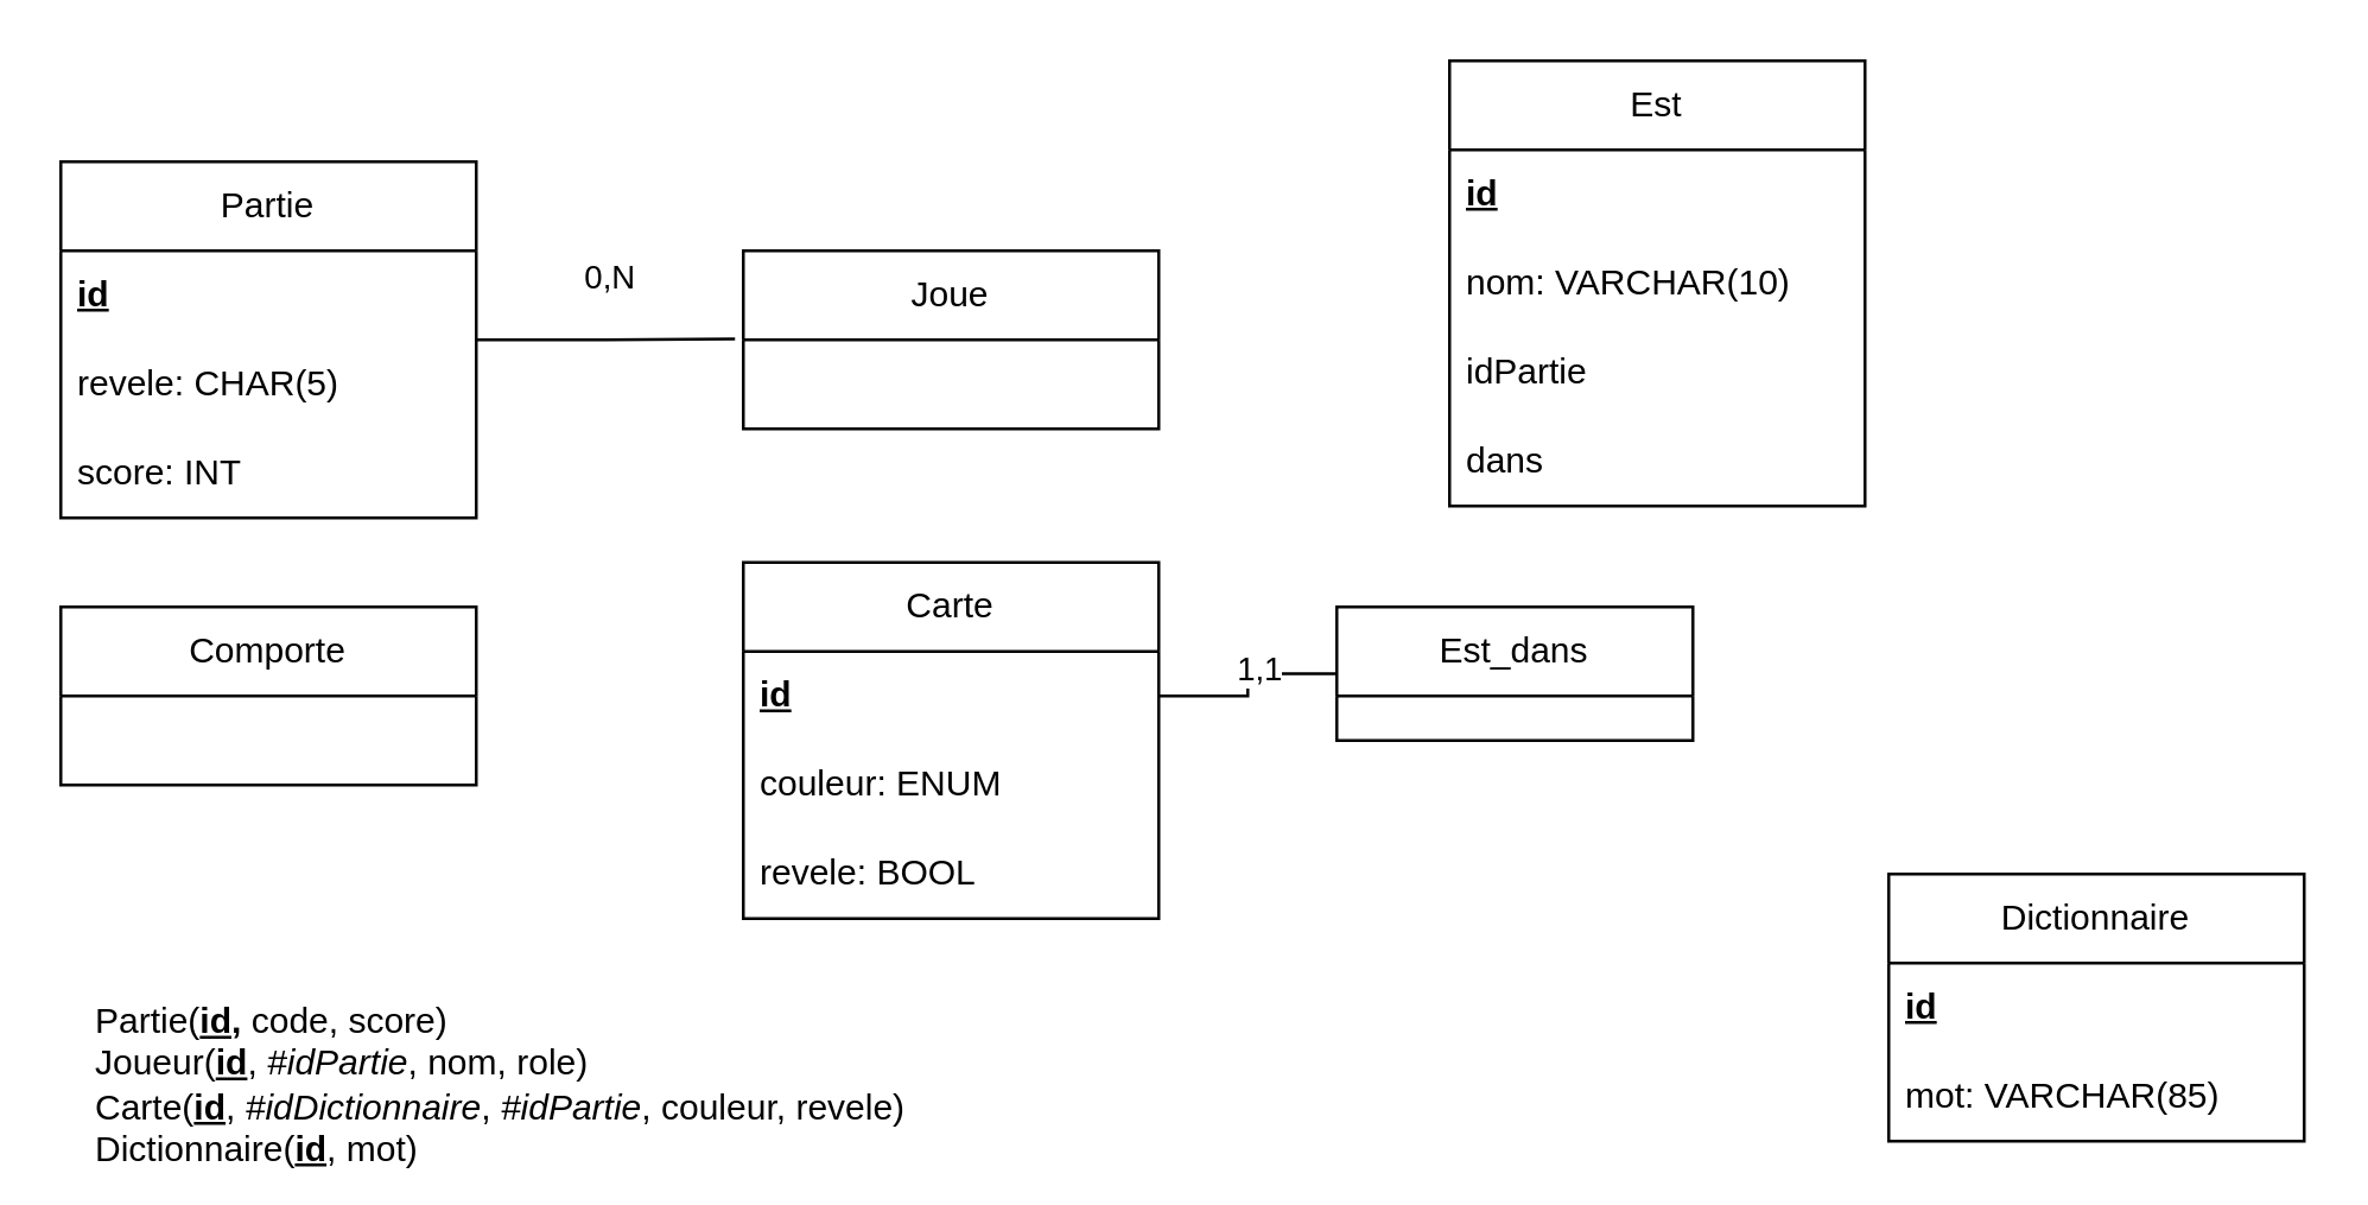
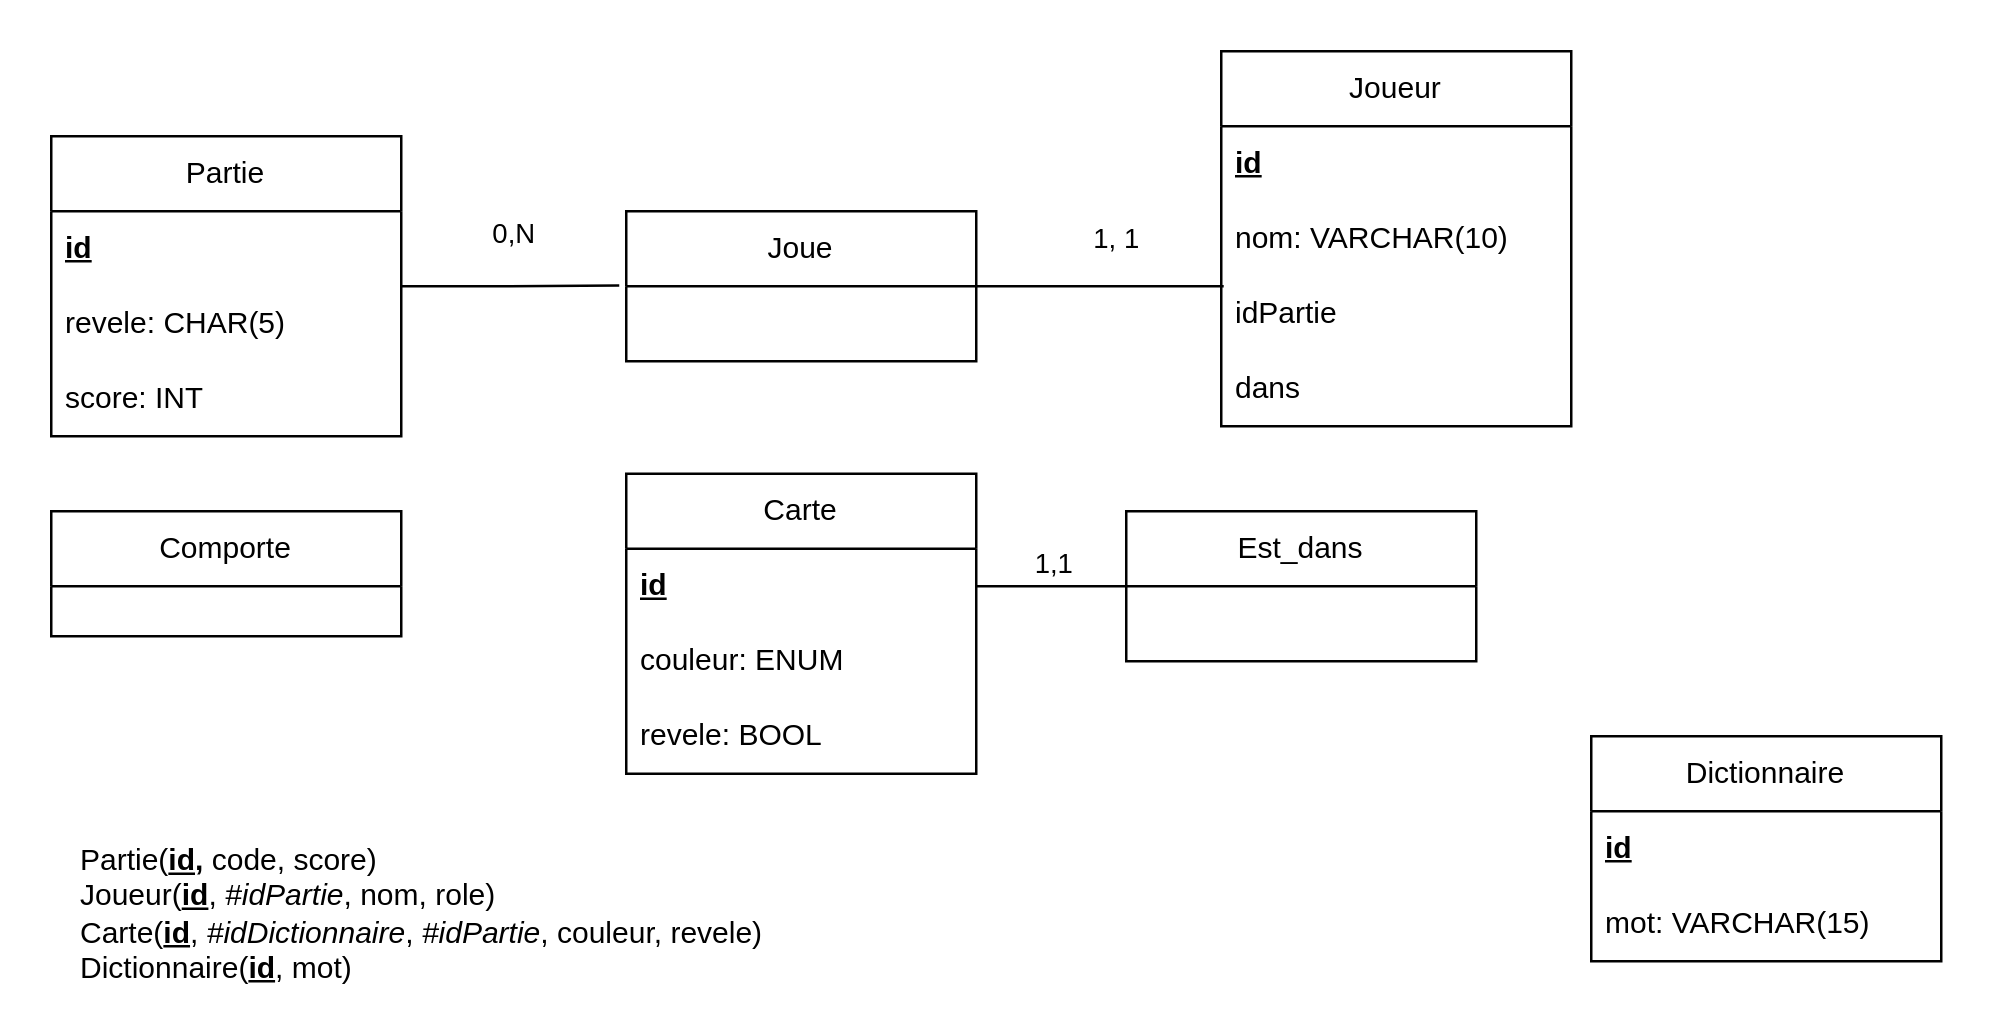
  <mxCell id="0" />
  <mxCell id="1" parent="0" />
  <mxCell id="2" value="Carte" style="swimlane;fontStyle=0;childLayout=stackLayout;horizontal=1;startSize=30;horizontalStack=0;resizeParent=1;resizeParentMax=0;resizeLast=0;collapsible=1;marginBottom=0;whiteSpace=wrap;html=1;" parent="1" vertex="1"><mxGeometry x="250" y="189" width="140" height="120" as="geometry"><mxRectangle x="210" y="370" width="60" height="30" as="alternateBounds" /></mxGeometry></mxCell>
  <mxCell id="3" value="&lt;b&gt;&lt;u&gt;id&lt;/u&gt;&lt;/b&gt;" style="text;strokeColor=none;fillColor=none;align=left;verticalAlign=middle;spacingLeft=4;spacingRight=4;overflow=hidden;points=[[0,0.5],[1,0.5]];portConstraint=eastwest;rotatable=0;whiteSpace=wrap;html=1;" parent="2" vertex="1"><mxGeometry y="30" width="140" height="30" as="geometry" /></mxCell>
  <mxCell id="4" value="couleur: ENUM" style="text;strokeColor=none;fillColor=none;align=left;verticalAlign=middle;spacingLeft=4;spacingRight=4;overflow=hidden;points=[[0,0.5],[1,0.5]];portConstraint=eastwest;rotatable=0;whiteSpace=wrap;html=1;" parent="2" vertex="1"><mxGeometry y="60" width="140" height="30" as="geometry" /></mxCell>
  <mxCell id="5" value="revele: BOOL" style="text;strokeColor=none;fillColor=none;align=left;verticalAlign=middle;spacingLeft=4;spacingRight=4;overflow=hidden;points=[[0,0.5],[1,0.5]];portConstraint=eastwest;rotatable=0;whiteSpace=wrap;html=1;" parent="2" vertex="1"><mxGeometry y="90" width="140" height="30" as="geometry" /></mxCell>
- <mxCell id="6" value="Est" style="swimlane;fontStyle=0;childLayout=stackLayout;horizontal=1;startSize=30;horizontalStack=0;resizeParent=1;resizeParentMax=0;resizeLast=0;collapsible=1;marginBottom=0;whiteSpace=wrap;html=1;" parent="1" vertex="1"><mxGeometry x="488" y="20" width="140" height="150" as="geometry" /></mxCell>
+ <mxCell id="6" value="Joueur" style="swimlane;fontStyle=0;childLayout=stackLayout;horizontal=1;startSize=30;horizontalStack=0;resizeParent=1;resizeParentMax=0;resizeLast=0;collapsible=1;marginBottom=0;whiteSpace=wrap;html=1;" parent="1" vertex="1"><mxGeometry x="488" y="20" width="140" height="150" as="geometry" /></mxCell>
  <mxCell id="7" value="&lt;b&gt;&lt;u&gt;id&lt;/u&gt;&lt;/b&gt;" style="text;strokeColor=none;fillColor=none;align=left;verticalAlign=middle;spacingLeft=4;spacingRight=4;overflow=hidden;points=[[0,0.5],[1,0.5]];portConstraint=eastwest;rotatable=0;whiteSpace=wrap;html=1;" parent="6" vertex="1"><mxGeometry y="30" width="140" height="30" as="geometry" /></mxCell>
  <mxCell id="8" value="nom: VARCHAR(10)" style="text;strokeColor=none;fillColor=none;align=left;verticalAlign=middle;spacingLeft=4;spacingRight=4;overflow=hidden;points=[[0,0.5],[1,0.5]];portConstraint=eastwest;rotatable=0;whiteSpace=wrap;html=1;" parent="6" vertex="1"><mxGeometry y="60" width="140" height="30" as="geometry" /></mxCell>
  <mxCell id="9" value="idPartie" style="text;strokeColor=none;fillColor=none;align=left;verticalAlign=middle;spacingLeft=4;spacingRight=4;overflow=hidden;points=[[0,0.5],[1,0.5]];portConstraint=eastwest;rotatable=0;whiteSpace=wrap;html=1;" vertex="1" parent="6"><mxGeometry y="90" width="140" height="30" as="geometry" /></mxCell>
  <mxCell id="10" value="dans" style="text;strokeColor=none;fillColor=none;align=left;verticalAlign=middle;spacingLeft=4;spacingRight=4;overflow=hidden;points=[[0,0.5],[1,0.5]];portConstraint=eastwest;rotatable=0;whiteSpace=wrap;html=1;" vertex="1" parent="6"><mxGeometry y="120" width="140" height="30" as="geometry" /></mxCell>
  <mxCell id="11" value="Dictionnaire" style="swimlane;fontStyle=0;childLayout=stackLayout;horizontal=1;startSize=30;horizontalStack=0;resizeParent=1;resizeParentMax=0;resizeLast=0;collapsible=1;marginBottom=0;whiteSpace=wrap;html=1;" parent="1" vertex="1"><mxGeometry x="636" y="294" width="140" height="90" as="geometry" /></mxCell>
  <mxCell id="12" value="&lt;b&gt;&lt;u&gt;id&lt;/u&gt;&lt;/b&gt;" style="text;strokeColor=none;fillColor=none;align=left;verticalAlign=middle;spacingLeft=4;spacingRight=4;overflow=hidden;points=[[0,0.5],[1,0.5]];portConstraint=eastwest;rotatable=0;whiteSpace=wrap;html=1;" parent="11" vertex="1"><mxGeometry y="30" width="140" height="30" as="geometry" /></mxCell>
- <mxCell id="13" value="mot: VARCHAR(85)" style="text;strokeColor=none;fillColor=none;align=left;verticalAlign=middle;spacingLeft=4;spacingRight=4;overflow=hidden;points=[[0,0.5],[1,0.5]];portConstraint=eastwest;rotatable=0;whiteSpace=wrap;html=1;" parent="11" vertex="1"><mxGeometry y="60" width="140" height="30" as="geometry" /></mxCell>
+ <mxCell id="13" value="mot: VARCHAR(15)" style="text;strokeColor=none;fillColor=none;align=left;verticalAlign=middle;spacingLeft=4;spacingRight=4;overflow=hidden;points=[[0,0.5],[1,0.5]];portConstraint=eastwest;rotatable=0;whiteSpace=wrap;html=1;" parent="11" vertex="1"><mxGeometry y="60" width="140" height="30" as="geometry" /></mxCell>
  <mxCell id="14" value="Partie" style="swimlane;fontStyle=0;childLayout=stackLayout;horizontal=1;startSize=30;horizontalStack=0;resizeParent=1;resizeParentMax=0;resizeLast=0;collapsible=1;marginBottom=0;whiteSpace=wrap;html=1;" parent="1" vertex="1"><mxGeometry x="20" y="54" width="140" height="120" as="geometry" /></mxCell>
  <mxCell id="15" value="&lt;b&gt;&lt;u&gt;id&lt;/u&gt;&lt;/b&gt;" style="text;strokeColor=none;fillColor=none;align=left;verticalAlign=middle;spacingLeft=4;spacingRight=4;overflow=hidden;points=[[0,0.5],[1,0.5]];portConstraint=eastwest;rotatable=0;whiteSpace=wrap;html=1;" parent="14" vertex="1"><mxGeometry y="30" width="140" height="30" as="geometry" /></mxCell>
  <mxCell id="16" value="revele: CHAR(5)" style="text;strokeColor=none;fillColor=none;align=left;verticalAlign=middle;spacingLeft=4;spacingRight=4;overflow=hidden;points=[[0,0.5],[1,0.5]];portConstraint=eastwest;rotatable=0;whiteSpace=wrap;html=1;" parent="14" vertex="1"><mxGeometry y="60" width="140" height="30" as="geometry" /></mxCell>
  <mxCell id="17" value="score: INT" style="text;strokeColor=none;fillColor=none;align=left;verticalAlign=middle;spacingLeft=4;spacingRight=4;overflow=hidden;points=[[0,0.5],[1,0.5]];portConstraint=eastwest;rotatable=0;whiteSpace=wrap;html=1;" parent="14" vertex="1"><mxGeometry y="90" width="140" height="30" as="geometry" /></mxCell>
  <mxCell id="18" style="edgeStyle=orthogonalEdgeStyle;rounded=0;orthogonalLoop=1;jettySize=auto;html=1;entryX=-0.02;entryY=0.322;entryDx=0;entryDy=0;entryPerimeter=0;endArrow=none;endFill=0;" parent="1" source="14" edge="1"><mxGeometry relative="1" as="geometry"><mxPoint x="247.2" y="113.66" as="targetPoint" /></mxGeometry></mxCell>
  <mxCell id="19" value="0,N" style="edgeLabel;html=1;align=center;verticalAlign=middle;resizable=0;points=[];" parent="18" vertex="1" connectable="0"><mxGeometry x="0.035" y="2" relative="1" as="geometry"><mxPoint y="-20" as="offset" /></mxGeometry></mxCell>
  <mxCell id="20" value="Partie(&lt;u style=&quot;font-weight: bold;&quot;&gt;id,&lt;/u&gt;&amp;nbsp;code, score)&lt;div&gt;Joueur(&lt;b style=&quot;&quot;&gt;&lt;u&gt;id&lt;/u&gt;&lt;/b&gt;, &lt;i&gt;#idPartie&lt;/i&gt;, nom, role)&lt;/div&gt;&lt;div&gt;Carte(&lt;b&gt;&lt;u&gt;id&lt;/u&gt;&lt;/b&gt;, &lt;i&gt;#idDictionnaire&lt;/i&gt;, &lt;i&gt;#idPartie&lt;/i&gt;, couleur, revele)&lt;/div&gt;&lt;div&gt;Dictionnaire(&lt;b&gt;&lt;u&gt;id&lt;/u&gt;&lt;/b&gt;, mot)&lt;/div&gt;" style="text;html=1;align=left;verticalAlign=middle;whiteSpace=wrap;rounded=0;" parent="1" vertex="1"><mxGeometry x="30" y="346" width="320" height="38" as="geometry" /></mxCell>
- <mxCell id="21" value="Comporte" style="swimlane;fontStyle=0;childLayout=stackLayout;horizontal=1;startSize=30;horizontalStack=0;resizeParent=1;resizeParentMax=0;resizeLast=0;collapsible=1;marginBottom=0;whiteSpace=wrap;html=1;" parent="1" vertex="1"><mxGeometry x="20" y="204" width="140" height="60" as="geometry" /></mxCell>
- <mxCell id="22" value="Est_dans" style="swimlane;fontStyle=0;childLayout=stackLayout;horizontal=1;startSize=30;horizontalStack=0;resizeParent=1;resizeParentMax=0;resizeLast=0;collapsible=1;marginBottom=0;whiteSpace=wrap;html=1;" parent="1" vertex="1"><mxGeometry x="450" y="204" width="120" height="45" as="geometry" /></mxCell>
+ <mxCell id="21" value="Comporte" style="swimlane;fontStyle=0;childLayout=stackLayout;horizontal=1;startSize=30;horizontalStack=0;resizeParent=1;resizeParentMax=0;resizeLast=0;collapsible=1;marginBottom=0;whiteSpace=wrap;html=1;" parent="1" vertex="1"><mxGeometry x="20" y="204" width="140" height="50" as="geometry" /></mxCell>
+ <mxCell id="22" value="Est_dans" style="swimlane;fontStyle=0;childLayout=stackLayout;horizontal=1;startSize=30;horizontalStack=0;resizeParent=1;resizeParentMax=0;resizeLast=0;collapsible=1;marginBottom=0;whiteSpace=wrap;html=1;" parent="1" vertex="1"><mxGeometry x="450" y="204" width="140" height="60" as="geometry" /></mxCell>
  <mxCell id="23" style="edgeStyle=orthogonalEdgeStyle;rounded=0;orthogonalLoop=1;jettySize=auto;html=1;exitX=1;exitY=0.5;exitDx=0;exitDy=0;entryX=0;entryY=0.5;entryDx=0;entryDy=0;endArrow=none;endFill=0;" parent="1" source="3" target="22" edge="1"><mxGeometry relative="1" as="geometry" /></mxCell>
  <mxCell id="24" value="1,1" style="edgeLabel;html=1;align=center;verticalAlign=middle;resizable=0;points=[];" parent="23" vertex="1" connectable="0"><mxGeometry x="-0.288" y="-1" relative="1" as="geometry"><mxPoint x="9" y="-11" as="offset" /></mxGeometry></mxCell>
  <mxCell id="25" value="Joue" style="swimlane;fontStyle=0;childLayout=stackLayout;horizontal=1;startSize=30;horizontalStack=0;resizeParent=1;resizeParentMax=0;resizeLast=0;collapsible=1;marginBottom=0;whiteSpace=wrap;html=1;" vertex="1" parent="1"><mxGeometry x="250" y="84" width="140" height="60" as="geometry" /></mxCell>
+ <mxCell id="26" style="edgeStyle=orthogonalEdgeStyle;rounded=0;orthogonalLoop=1;jettySize=auto;html=1;entryX=0.007;entryY=0.133;entryDx=0;entryDy=0;entryPerimeter=0;startArrow=none;startFill=0;strokeColor=default;endArrow=none;endFill=0;" edge="1" parent="1" source="25" target="9"><mxGeometry relative="1" as="geometry" /></mxCell>
+ <mxCell id="27" value="1, 1" style="edgeLabel;html=1;align=center;verticalAlign=middle;resizable=0;points=[];" vertex="1" connectable="0" parent="26"><mxGeometry x="0.111" y="-1" relative="1" as="geometry"><mxPoint y="-20" as="offset" /></mxGeometry></mxCell>
